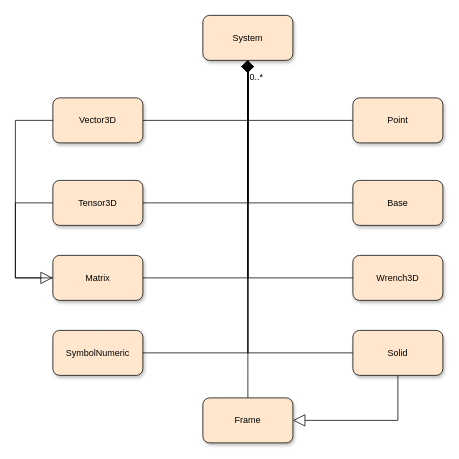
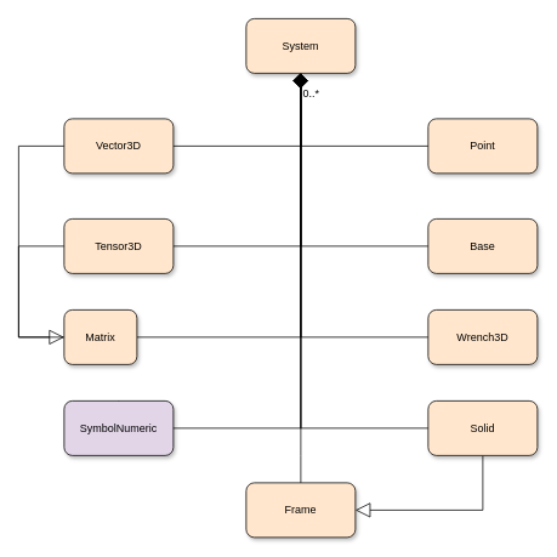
  <mxCell id="0" />
  <mxCell id="1" parent="0" />
  <mxCell id="2" style="edgeStyle=orthogonalEdgeStyle;rounded=0;orthogonalLoop=1;jettySize=auto;html=1;exitX=0;exitY=0.5;exitDx=0;exitDy=0;entryX=0;entryY=0.5;entryDx=0;entryDy=0;endArrow=block;endFill=0;endSize=14;strokeWidth=1;" edge="1" parent="1" source="4" target="20"><mxGeometry relative="1" as="geometry"><Array as="points"><mxPoint x="20" y="160" /><mxPoint x="20" y="370" /></Array></mxGeometry></mxCell>
  <mxCell id="3" style="edgeStyle=orthogonalEdgeStyle;rounded=0;orthogonalLoop=1;jettySize=auto;html=1;exitX=1;exitY=0.5;exitDx=0;exitDy=0;entryX=0.5;entryY=1;entryDx=0;entryDy=0;endArrow=diamond;endFill=1;endSize=14;strokeWidth=1;" edge="1" parent="1" source="4" target="16"><mxGeometry relative="1" as="geometry" /></mxCell>
  <mxCell id="4" value="Vector3D" style="rounded=1;whiteSpace=wrap;html=1;fillColor=#ffe6cc;strokeColor=#000000;glass=0;shadow=1;comic=0;" parent="1" vertex="1"><mxGeometry x="70" y="130" width="120" height="60" as="geometry" /></mxCell>
  <mxCell id="5" style="edgeStyle=orthogonalEdgeStyle;rounded=0;orthogonalLoop=1;jettySize=auto;html=1;exitX=0;exitY=0.5;exitDx=0;exitDy=0;endArrow=diamond;endFill=1;endSize=14;strokeWidth=1;entryX=0.5;entryY=1;entryDx=0;entryDy=0;" edge="1" parent="1" source="6" target="16"><mxGeometry relative="1" as="geometry"><mxPoint x="460" y="290" as="targetPoint" /></mxGeometry></mxCell>
  <mxCell id="6" value="Wrench3D" style="rounded=1;whiteSpace=wrap;html=1;fillColor=#ffe6cc;strokeColor=#000000;glass=0;shadow=1;comic=0;" vertex="1" parent="1"><mxGeometry x="470" y="340" width="120" height="60" as="geometry" /></mxCell>
  <mxCell id="7" style="edgeStyle=orthogonalEdgeStyle;rounded=0;orthogonalLoop=1;jettySize=auto;html=1;exitX=0;exitY=0.5;exitDx=0;exitDy=0;endArrow=diamond;endFill=1;endSize=14;strokeWidth=1;entryX=0.5;entryY=1;entryDx=0;entryDy=0;" edge="1" parent="1" source="8" target="16"><mxGeometry relative="1" as="geometry"><mxPoint x="330" y="40" as="targetPoint" /></mxGeometry></mxCell>
  <mxCell id="8" value="Point" style="rounded=1;whiteSpace=wrap;html=1;fillColor=#ffe6cc;strokeColor=#000000;glass=0;shadow=1;comic=0;" vertex="1" parent="1"><mxGeometry x="470" y="130" width="120" height="60" as="geometry" /></mxCell>
  <mxCell id="9" style="edgeStyle=orthogonalEdgeStyle;rounded=0;orthogonalLoop=1;jettySize=auto;html=1;exitX=0;exitY=0.5;exitDx=0;exitDy=0;entryX=0.5;entryY=1;entryDx=0;entryDy=0;endArrow=diamond;endFill=1;endSize=14;strokeWidth=1;" edge="1" parent="1" source="10" target="16"><mxGeometry relative="1" as="geometry" /></mxCell>
  <mxCell id="10" value="Base" style="rounded=1;whiteSpace=wrap;html=1;fillColor=#ffe6cc;strokeColor=#000000;glass=0;shadow=1;comic=0;" vertex="1" parent="1"><mxGeometry x="470" y="240" width="120" height="60" as="geometry" /></mxCell>
  <mxCell id="11" style="edgeStyle=orthogonalEdgeStyle;rounded=0;orthogonalLoop=1;jettySize=auto;html=1;exitX=0.5;exitY=0;exitDx=0;exitDy=0;entryX=0.5;entryY=1;entryDx=0;entryDy=0;endArrow=diamond;endFill=1;endSize=14;strokeWidth=1;" edge="1" parent="1" source="12" target="16"><mxGeometry relative="1" as="geometry"><Array as="points"><mxPoint x="330" y="500" /><mxPoint x="330" y="500" /></Array></mxGeometry></mxCell>
  <mxCell id="12" value="Frame" style="rounded=1;whiteSpace=wrap;html=1;fillColor=#ffe6cc;strokeColor=#000000;glass=0;shadow=1;comic=0;" vertex="1" parent="1"><mxGeometry x="270" y="530" width="120" height="60" as="geometry" /></mxCell>
  <mxCell id="13" style="edgeStyle=orthogonalEdgeStyle;rounded=0;orthogonalLoop=1;jettySize=auto;html=1;exitX=0;exitY=0.5;exitDx=0;exitDy=0;entryX=0.5;entryY=1;entryDx=0;entryDy=0;endArrow=diamond;endFill=1;endSize=14;strokeWidth=1;" edge="1" parent="1" source="15" target="16"><mxGeometry relative="1" as="geometry" /></mxCell>
  <mxCell id="14" style="edgeStyle=orthogonalEdgeStyle;rounded=0;orthogonalLoop=1;jettySize=auto;html=1;exitX=0.5;exitY=1;exitDx=0;exitDy=0;entryX=1;entryY=0.5;entryDx=0;entryDy=0;endArrow=block;endFill=0;endSize=14;strokeWidth=1;" edge="1" parent="1" source="15" target="12"><mxGeometry relative="1" as="geometry" /></mxCell>
  <mxCell id="15" value="Solid" style="rounded=1;whiteSpace=wrap;html=1;fillColor=#ffe6cc;strokeColor=#000000;glass=0;shadow=1;comic=0;" vertex="1" parent="1"><mxGeometry x="470" y="440" width="120" height="60" as="geometry" /></mxCell>
  <mxCell id="16" value="System" style="rounded=1;whiteSpace=wrap;html=1;fillColor=#ffe6cc;strokeColor=#000000;glass=0;shadow=1;comic=0;" vertex="1" parent="1"><mxGeometry x="270" y="20" width="120" height="60" as="geometry" /></mxCell>
  <mxCell id="17" style="edgeStyle=orthogonalEdgeStyle;rounded=0;orthogonalLoop=1;jettySize=auto;html=1;exitX=0.5;exitY=0;exitDx=0;exitDy=0;entryX=0.5;entryY=1;entryDx=0;entryDy=0;endArrow=diamond;endFill=1;endSize=14;strokeWidth=1;" edge="1" parent="1" source="18" target="16"><mxGeometry relative="1" as="geometry"><Array as="points"><mxPoint x="130" y="470" /><mxPoint x="330" y="470" /></Array></mxGeometry></mxCell>
- <mxCell id="18" value="SymbolNumeric" style="rounded=1;whiteSpace=wrap;html=1;fillColor=#ffe6cc;strokeColor=#000000;glass=0;shadow=1;comic=0;" vertex="1" parent="1"><mxGeometry x="70" y="440" width="120" height="60" as="geometry" /></mxCell>
+ <mxCell id="18" value="SymbolNumeric" style="rounded=1;whiteSpace=wrap;html=1;fillColor=#e1d5e7;strokeColor=#000000;glass=0;shadow=1;comic=0;" vertex="1" parent="1"><mxGeometry x="70" y="440" width="120" height="60" as="geometry" /></mxCell>
  <mxCell id="19" style="edgeStyle=orthogonalEdgeStyle;rounded=0;orthogonalLoop=1;jettySize=auto;html=1;exitX=1;exitY=0.5;exitDx=0;exitDy=0;entryX=0.5;entryY=1;entryDx=0;entryDy=0;endArrow=none;endFill=1;endSize=14;strokeWidth=1;" edge="1" parent="1" source="20" target="16"><mxGeometry relative="1" as="geometry" /></mxCell>
- <mxCell id="20" value="Matrix" style="rounded=1;whiteSpace=wrap;html=1;fillColor=#ffe6cc;strokeColor=#000000;glass=0;shadow=1;comic=0;" vertex="1" parent="1"><mxGeometry x="70" y="340" width="120" height="60" as="geometry" /></mxCell>
+ <mxCell id="20" value="Matrix" style="rounded=1;whiteSpace=wrap;html=1;fillColor=#ffe6cc;strokeColor=#000000;glass=0;shadow=1;comic=0;" vertex="1" parent="1"><mxGeometry x="70" y="340" width="80" height="60" as="geometry" /></mxCell>
  <mxCell id="21" style="edgeStyle=orthogonalEdgeStyle;rounded=0;orthogonalLoop=1;jettySize=auto;html=1;exitX=0;exitY=0.5;exitDx=0;exitDy=0;entryX=0;entryY=0.5;entryDx=0;entryDy=0;endArrow=none;endFill=0;endSize=14;strokeWidth=1;" edge="1" parent="1" source="24" target="20"><mxGeometry relative="1" as="geometry"><Array as="points"><mxPoint x="20" y="270" /><mxPoint x="20" y="370" /></Array></mxGeometry></mxCell>
  <mxCell id="22" style="edgeStyle=orthogonalEdgeStyle;rounded=0;orthogonalLoop=1;jettySize=auto;html=1;exitX=1;exitY=0.5;exitDx=0;exitDy=0;entryX=0.5;entryY=1;entryDx=0;entryDy=0;endArrow=diamond;endFill=1;endSize=14;strokeWidth=1;" edge="1" parent="1" source="24" target="16"><mxGeometry relative="1" as="geometry" /></mxCell>
  <mxCell id="23" value="0..*" style="text;html=1;resizable=0;points=[];align=center;verticalAlign=middle;labelBackgroundColor=#ffffff;" vertex="1" connectable="0" parent="22"><mxGeometry x="0.842" y="1" relative="1" as="geometry"><mxPoint x="11" y="-4" as="offset" /></mxGeometry></mxCell>
  <mxCell id="24" value="Tensor3D" style="rounded=1;whiteSpace=wrap;html=1;fillColor=#ffe6cc;strokeColor=#000000;glass=0;shadow=1;comic=0;" vertex="1" parent="1"><mxGeometry x="70" y="240" width="120" height="60" as="geometry" /></mxCell>
